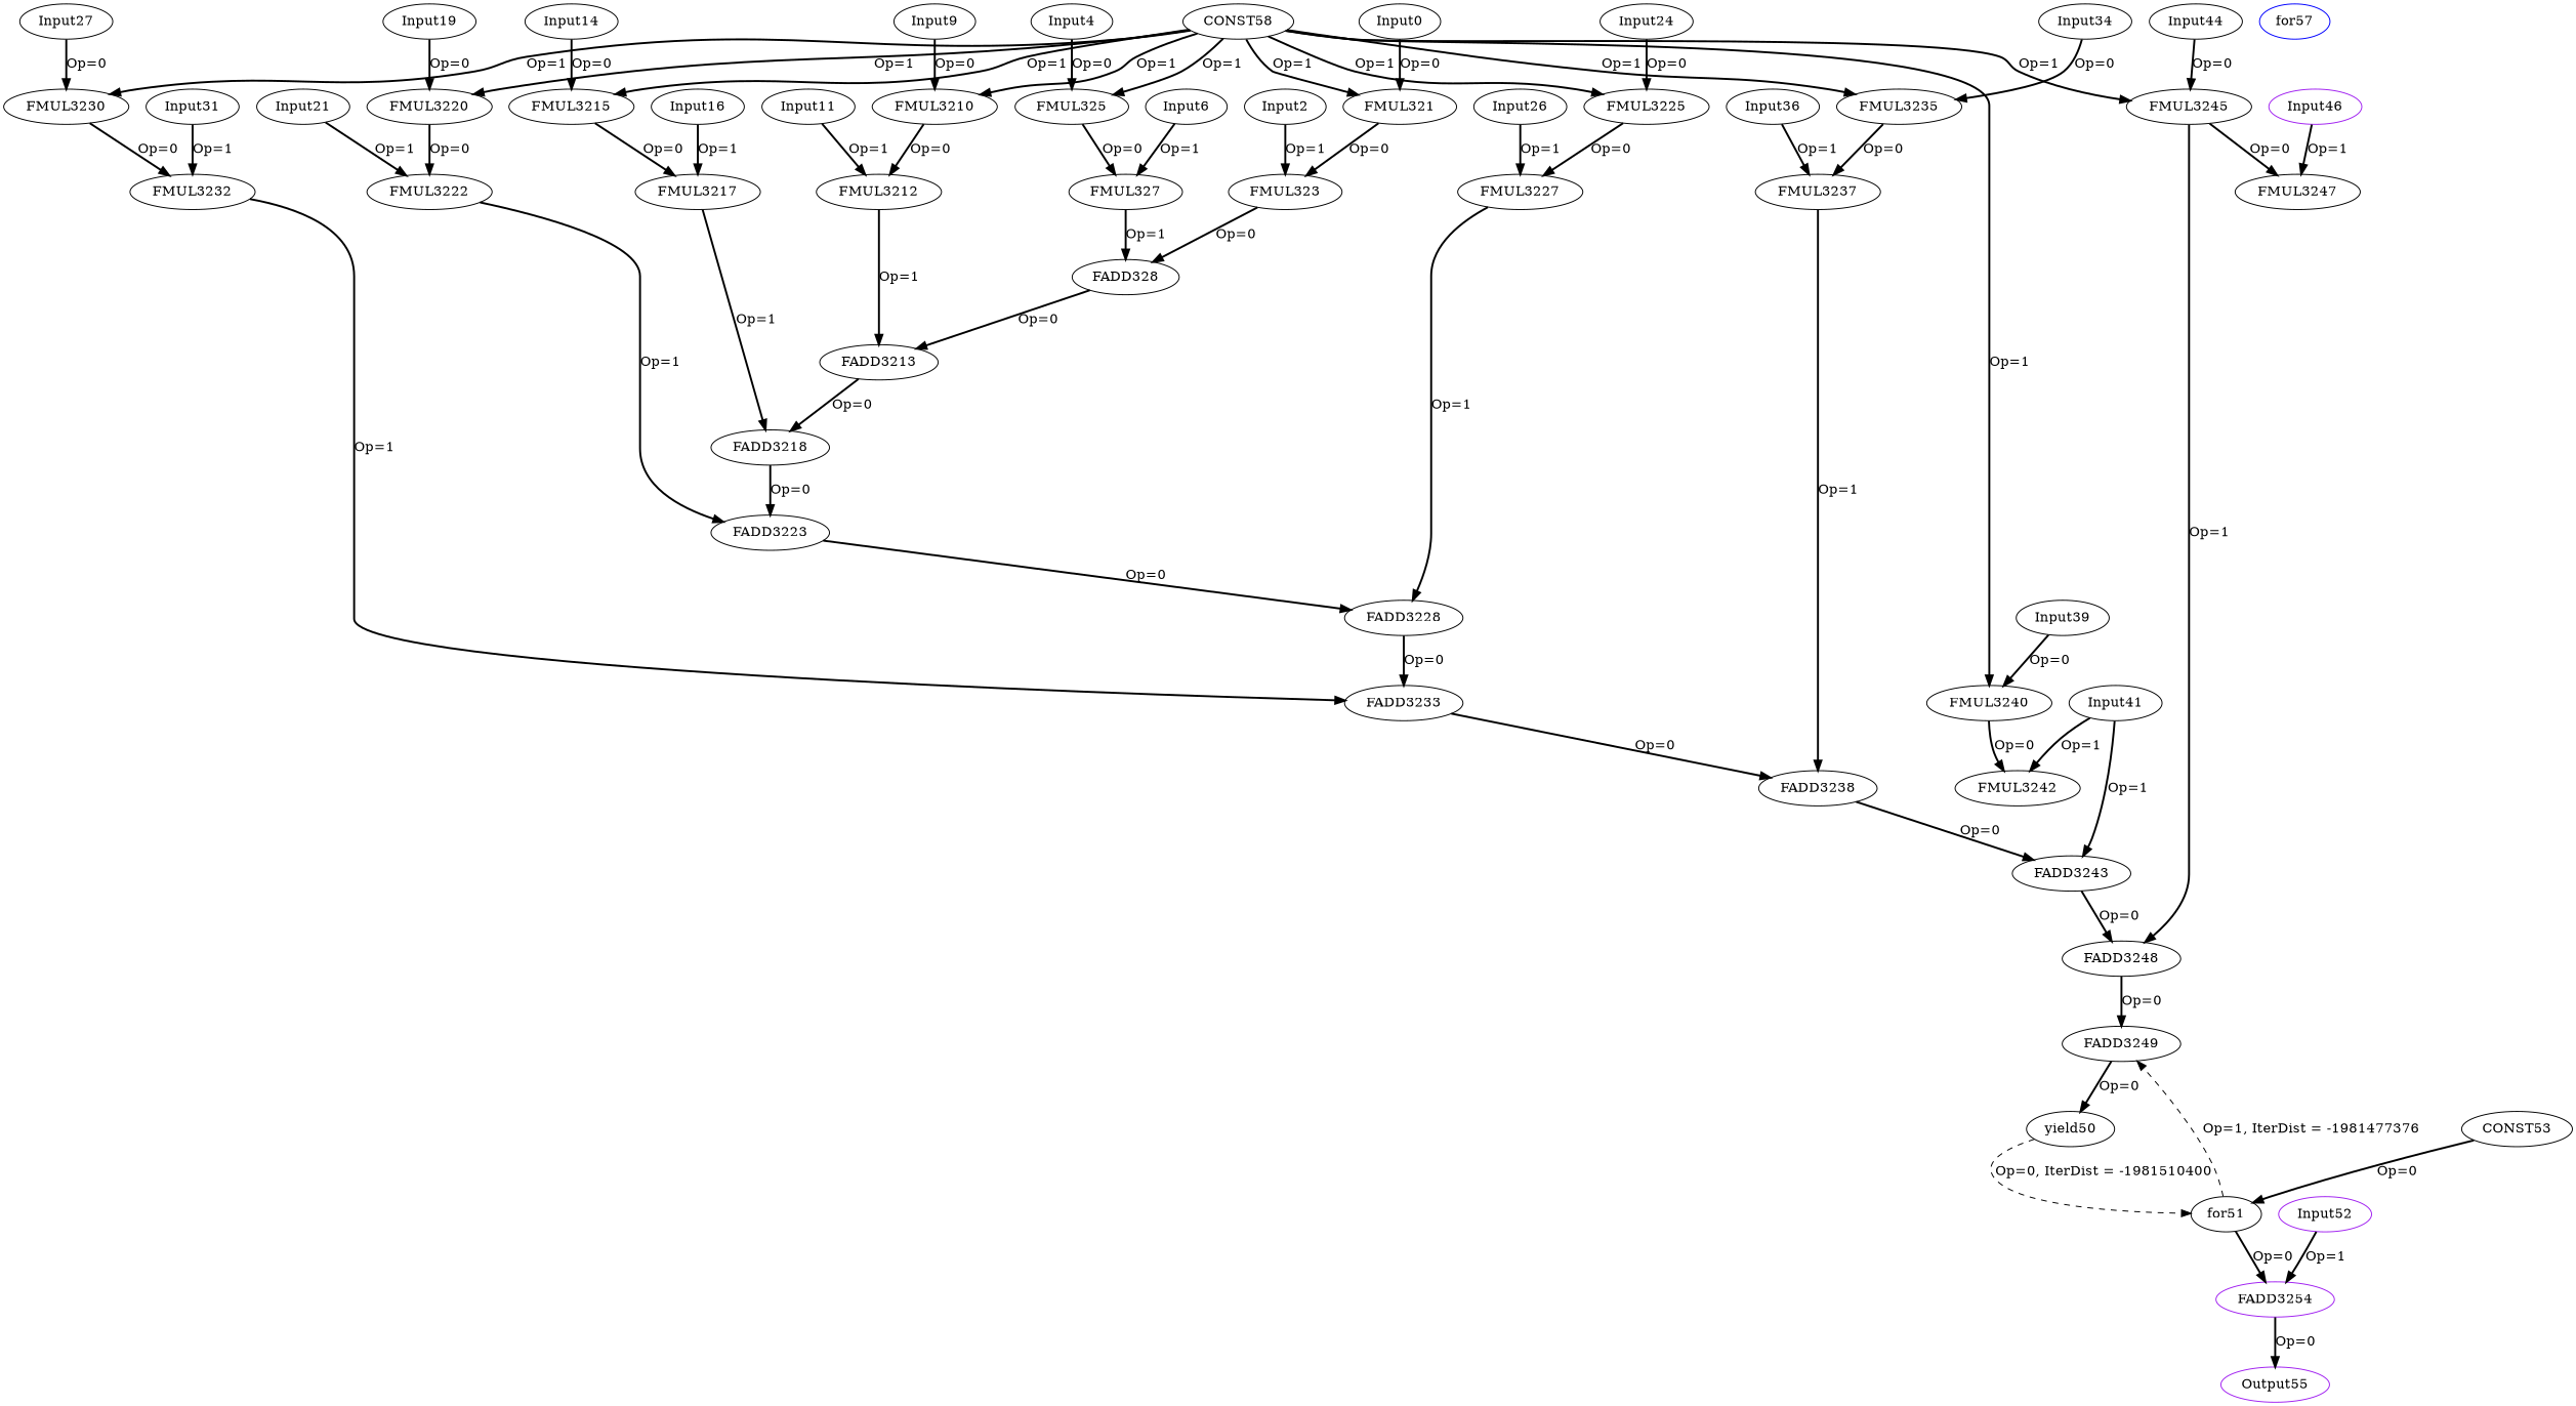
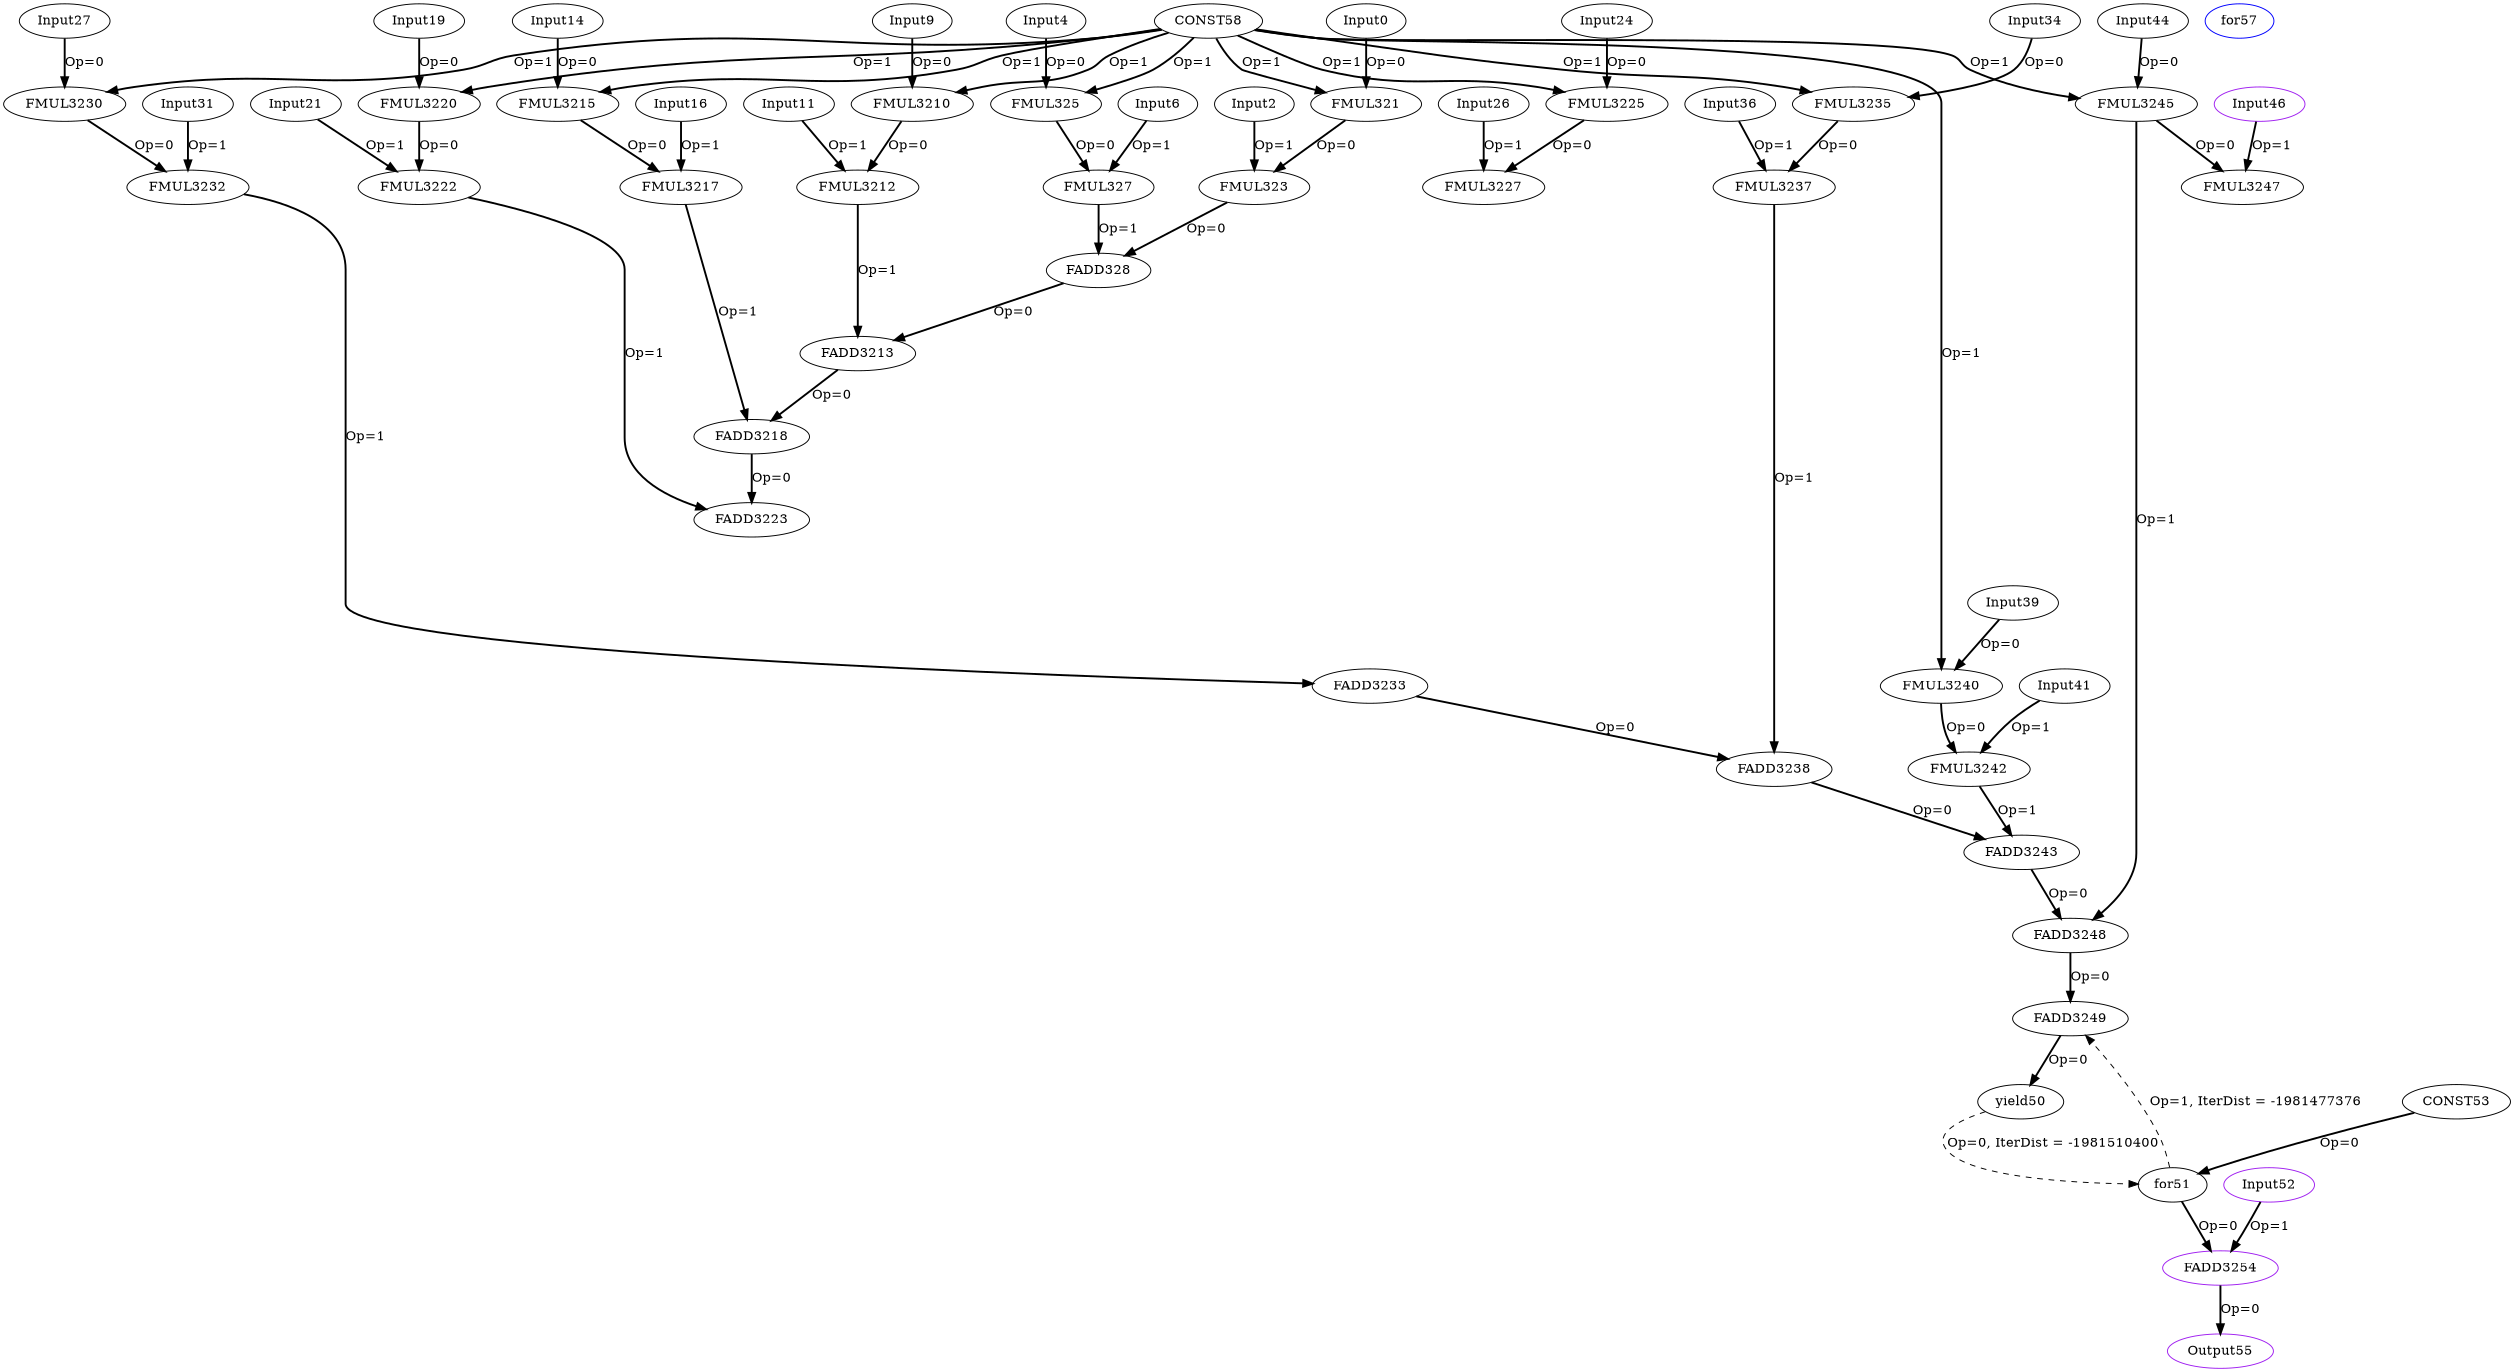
  digraph {
    node [color=black opcode=Input]
    edge [color=black operand=0 style=bold]
    Input0 [offset="0,0" pattern="40,3,-80,25" ref_name=kernel_gemm_1_1]
    FMUL321 [opcode=FMUL32]
    FMUL323 [opcode=FMUL32]
    FADD328 [opcode=FADD32]
    Input2 [offset="0,0" pattern="1000,3,-1996,25" ref_name=kernel_gemm_1_2]
    FADD3213 [opcode=FADD32]
    Input4 [offset="0,4" pattern="40,3,-80,25" ref_name=kernel_gemm_1_1]
    FMUL325 [opcode=FMUL32]
    FMUL327 [opcode=FMUL32]
    Input6 [offset="0,100" pattern="1000,3,-1996,25" ref_name=kernel_gemm_1_2]
    FADD3218 [opcode=FADD32]
    Input9 [offset="0,8" pattern="40,3,-80,25" ref_name=kernel_gemm_1_1]
    FMUL3210 [opcode=FMUL32]
    FMUL3212 [opcode=FMUL32]
    Input11 [offset="0,200" pattern="1000,3,-1996,25" ref_name=kernel_gemm_1_2]
    FADD3223 [opcode=FADD32]
    Input14 [offset="0,12" pattern="40,3,-80,25" ref_name=kernel_gemm_1_1]
    FMUL3215 [opcode=FMUL32]
    FMUL3217 [opcode=FMUL32]
    Input16 [offset="0,300" pattern="1000,3,-1996,25" ref_name=kernel_gemm_1_2]
-   FADD3228 [opcode=FADD32]
    Input19 [offset="0,16" pattern="40,3,-80,25" ref_name=kernel_gemm_1_1]
    FMUL3220 [opcode=FMUL32]
    FMUL3222 [opcode=FMUL32]
    Input21 [offset="0,400" pattern="1000,3,-1996,25" ref_name=kernel_gemm_1_2]
    FADD3233 [opcode=FADD32]
    Input24 [offset="0,20" pattern="40,3,-80,25" ref_name=kernel_gemm_1_1]
    FMUL3225 [opcode=FMUL32]
    FMUL3227 [opcode=FMUL32]
    Input26 [offset="0,500" pattern="1000,3,-1996,25" ref_name=kernel_gemm_1_2]
    FADD3238 [opcode=FADD32]
    n32 [label=Input27 offset="0,24" pattern="40,3,-80,25" ref_name=kernel_gemm_1_1]
    FMUL3230 [opcode=FMUL32]
    FMUL3232 [opcode=FMUL32]
    Input31 [offset="0,600" pattern="1000,3,-1996,25" ref_name=kernel_gemm_1_2]
    FADD3243 [opcode=FADD32]
    Input34 [offset="0,28" pattern="40,3,-80,25" ref_name=kernel_gemm_1_1]
    FMUL3235 [opcode=FMUL32]
    FMUL3237 [opcode=FMUL32]
    Input36 [offset="0,700" pattern="1000,3,-1996,25" ref_name=kernel_gemm_1_2]
    FADD3248 [opcode=FADD32]
    Input39 [offset="0,32" pattern="40,3,-80,25" ref_name=kernel_gemm_1_1]
    FMUL3240 [opcode=FMUL32]
    FMUL3242 [opcode=FMUL32]
    Input41 [offset="0,800" pattern="1000,3,-1996,25" ref_name=kernel_gemm_1_2]
    FADD3249 [opcode=FADD32]
    Input44 [offset="0,36" pattern="40,3,-80,25" ref_name=kernel_gemm_1_1]
    FMUL3245 [opcode=FMUL32]
    FMUL3247 [opcode=FMUL32]
    Input46 [color=purple offset="0,900" pattern="1000,3,-1996,25" ref_name=kernel_gemm_1_2]
    yield50 [opcode=yield]
    for51 [opcode=for]
    FADD3254 [color=purple opcode=FADD32]
    Output55 [color=purple offset="0,0" opcode=Output pattern="0,3,4,25" ref_name=kernel_gemm_1_3]
    Input52 [color=purple offset="0,0" pattern="0,3,4,25" ref_name=kernel_gemm_1_0]
    CONST53 [opcode=CONST value="0x00000000"]
    for57 [color=blue opcode=for]
    CONST58 [opcode=CONST value="0x3FC00000"]
    Input0 -> FMUL321 [label="Op=0"]
    FMUL321 -> FMUL323 [label="Op=0"]
    FMUL323 -> FADD328 [label="Op=0"]
    FADD328 -> FADD3213 [label="Op=0"]
    Input2 -> FMUL323 [label="Op=1" operand=1]
    FADD3213 -> FADD3218 [label="Op=0"]
    Input4 -> FMUL325 [label="Op=0"]
    FMUL325 -> FMUL327 [label="Op=0"]
    FMUL327 -> FADD328 [label="Op=1" operand=1]
    Input6 -> FMUL327 [label="Op=1" operand=1]
    FADD3218 -> FADD3223 [label="Op=0"]
    Input9 -> FMUL3210 [label="Op=0"]
    FMUL3210 -> FMUL3212 [label="Op=0"]
    FMUL3212 -> FADD3213 [label="Op=1" operand=1]
    Input11 -> FMUL3212 [label="Op=1" operand=1]
-   FADD3223 -> FADD3228 [label="Op=0"]
    Input14 -> FMUL3215 [label="Op=0"]
    FMUL3215 -> FMUL3217 [label="Op=0"]
    FMUL3217 -> FADD3218 [label="Op=1" operand=1]
    Input16 -> FMUL3217 [label="Op=1" operand=1]
-   FADD3228 -> FADD3233 [label="Op=0"]
    Input19 -> FMUL3220 [label="Op=0"]
    FMUL3220 -> FMUL3222 [label="Op=0"]
    FMUL3222 -> FADD3223 [label="Op=1" operand=1]
    Input21 -> FMUL3222 [label="Op=1" operand=1]
    FADD3233 -> FADD3238 [label="Op=0"]
    Input24 -> FMUL3225 [label="Op=0"]
    FMUL3225 -> FMUL3227 [label="Op=0"]
-   FMUL3227 -> FADD3228 [label="Op=1" operand=1]
    Input26 -> FMUL3227 [label="Op=1" operand=1]
    FADD3238 -> FADD3243 [label="Op=0"]
    n32 -> FMUL3230 [label="Op=0"]
    FMUL3230 -> FMUL3232 [label="Op=0"]
    FMUL3232 -> FADD3233 [label="Op=1" operand=1]
    Input31 -> FMUL3232 [label="Op=1" operand=1]
    FADD3243 -> FADD3248 [label="Op=0"]
    Input34 -> FMUL3235 [label="Op=0"]
    FMUL3235 -> FMUL3237 [label="Op=0"]
    FMUL3237 -> FADD3238 [label="Op=1" operand=1]
    Input36 -> FMUL3237 [label="Op=1" operand=1]
    FADD3248 -> FADD3249 [label="Op=0"]
    Input39 -> FMUL3240 [label="Op=0"]
    FMUL3240 -> FMUL3242 [label="Op=0"]
-   Input41 -> FADD3243 [label="Op=1" operand=1]
+   FMUL3242 -> FADD3243 [label="Op=1" operand=1]
    Input41 -> FMUL3242 [label="Op=1" operand=1]
    FADD3249 -> yield50 [label="Op=0"]
    Input44 -> FMUL3245 [label="Op=0"]
    FMUL3245 -> FADD3248 [label="Op=1" operand=1]
    FMUL3245 -> FMUL3247 [label="Op=0"]
    Input46 -> FMUL3247 [label="Op=1" operand=1]
    yield50 -> for51 [iterdist=-1981510400 label="Op=0, IterDist = -1981510400" style=dashed]
    for51 -> FADD3249 [iterdist=-1981477376 label="Op=1, IterDist = -1981477376" operand=1 style=dashed]
    for51 -> FADD3254 [label="Op=0"]
    FADD3254 -> Output55 [label="Op=0"]
    Input52 -> FADD3254 [label="Op=1" operand=1]
    CONST53 -> for51 [label="Op=0"]
    CONST58 -> FMUL321 [label="Op=1" operand=1]
    CONST58 -> FMUL325 [label="Op=1" operand=1]
    CONST58 -> FMUL3210 [label="Op=1" operand=1]
    CONST58 -> FMUL3215 [label="Op=1" operand=1]
    CONST58 -> FMUL3220 [label="Op=1" operand=1]
    CONST58 -> FMUL3225 [label="Op=1" operand=1]
    CONST58 -> FMUL3230 [label="Op=1" operand=1]
    CONST58 -> FMUL3235 [label="Op=1" operand=1]
    CONST58 -> FMUL3240 [label="Op=1" operand=1]
    CONST58 -> FMUL3245 [label="Op=1" operand=1]
  }
